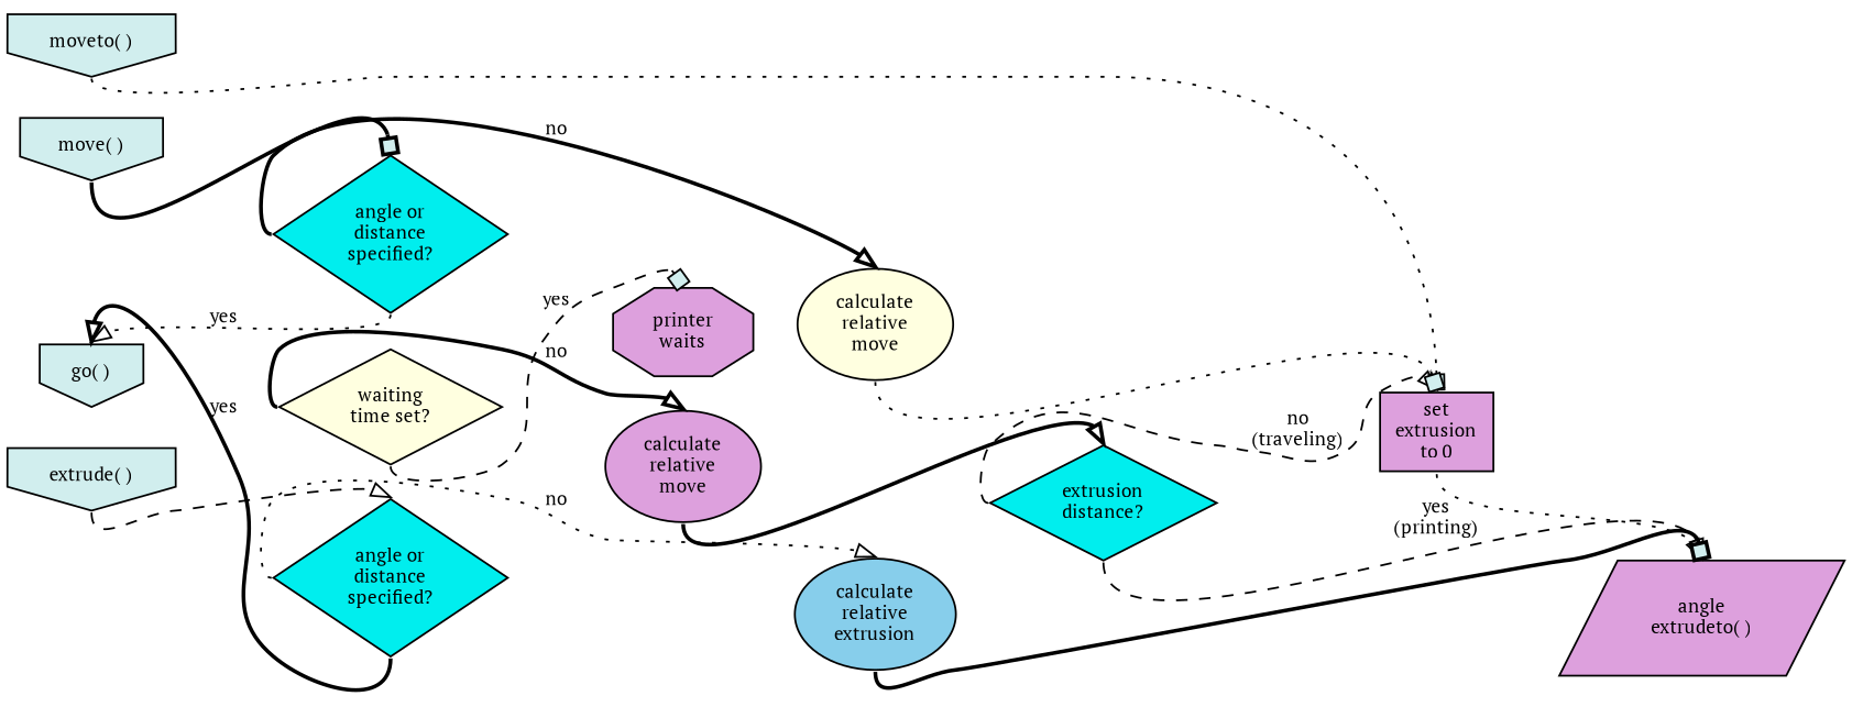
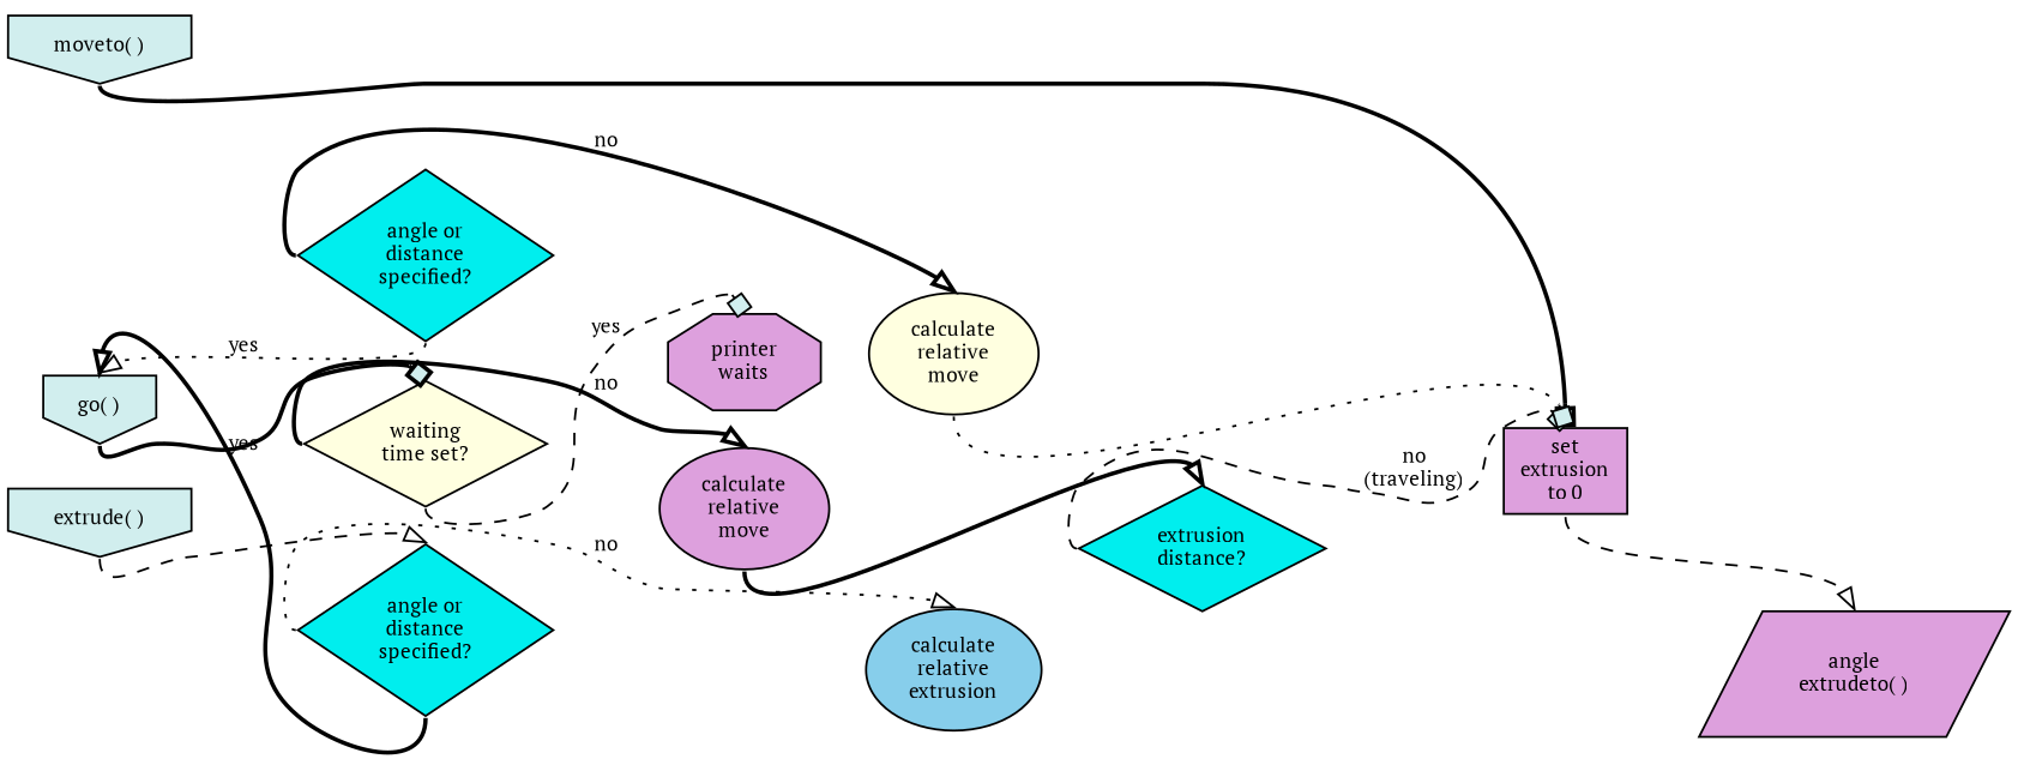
  digraph {
    fontname="PT Serif"
    rankdir=LR
    splines=TRUE
    node [fillcolor=lightcyan2 fontname="PT Serif" fontsize=10 shape=invhouse style=filled]
    edge [arrowhead=onormal compound=true fillcolor=lightcyan2 fontname="PT Serif" fontsize=10 headport=n style=bold tailport=s]
    n1 [label=<go( )>]
    n2 [label=<moveto( )>]
-   n3 [label=<move( )>]
    n4 [label=<extrude( )>]
    n5 [fillcolor=lightyellow label="waiting\ntime set?" shape=diamond]
    "set\nextrusion\nto 0" [fillcolor=plum shape=rect]
    n7 [fillcolor=cyan2 label=<angle or<br/>distance<br/>specified?> shape=diamond]
    n8 [fillcolor=cyan2 label=<angle or<br/>distance<br/>specified?> shape=diamond]
    "printer\nwaits" [fillcolor=plum shape=octagon]
    "calculate\nrelative\nmove" [fillcolor=plum shape=""]
    n11 [fillcolor=cyan2 label=<extrusion<br/>distance?> shape=diamond]
    n12 [fillcolor=lightyellow label="calculate\nrelative\nmove" shape=""]
    n13 [fillcolor=plum label="angle\nextrudeto( )" shape=parallelogram]
    "calculate\nrelative\nextrusion" [fillcolor=skyblue shape=""]
    subgraph sub_1 {
      rank=same
      n1
      n2
-     n3
      n4
    }
-   n2 -> "set\nextrusion\nto 0" [arrowhead=box style=dotted]
-   n3 -> n7 [arrowhead=box]
+   n1 -> n5 [arrowhead=box]
+   n2 -> "set\nextrusion\nto 0" [arrowhead=box]
    n4 -> n8 [style=dashed]
    n5 -> "printer\nwaits" [arrowhead=box label=yes style=dashed]
    n5 -> "calculate\nrelative\nmove" [label=no tailport=w]
-   "set\nextrusion\nto 0" -> n13 [style=dotted]
+   "set\nextrusion\nto 0" -> n13 [style=dashed]
    n7 -> n1 [label=yes style=dotted]
    n7 -> n12 [label=no tailport=w]
    n8 -> n1 [label=yes]
    n8 -> "calculate\nrelative\nextrusion" [label=no style=dotted tailport=w]
    "calculate\nrelative\nmove" -> n11
-   n11 -> "set\nextrusion\nto 0" [label=<no<br/>(traveling)> style=dashed tailport=w]
-   n11 -> n13 [label=<yes<br/>(printing)> style=dashed]
+   n11 -> "set\nextrusion\nto 0" [arrowhead=box label=<no<br/>(traveling)> style=dashed tailport=w]
    n12 -> "set\nextrusion\nto 0" [arrowhead=box style=dotted]
-   "calculate\nrelative\nextrusion" -> n13 [arrowhead=box]
  }
